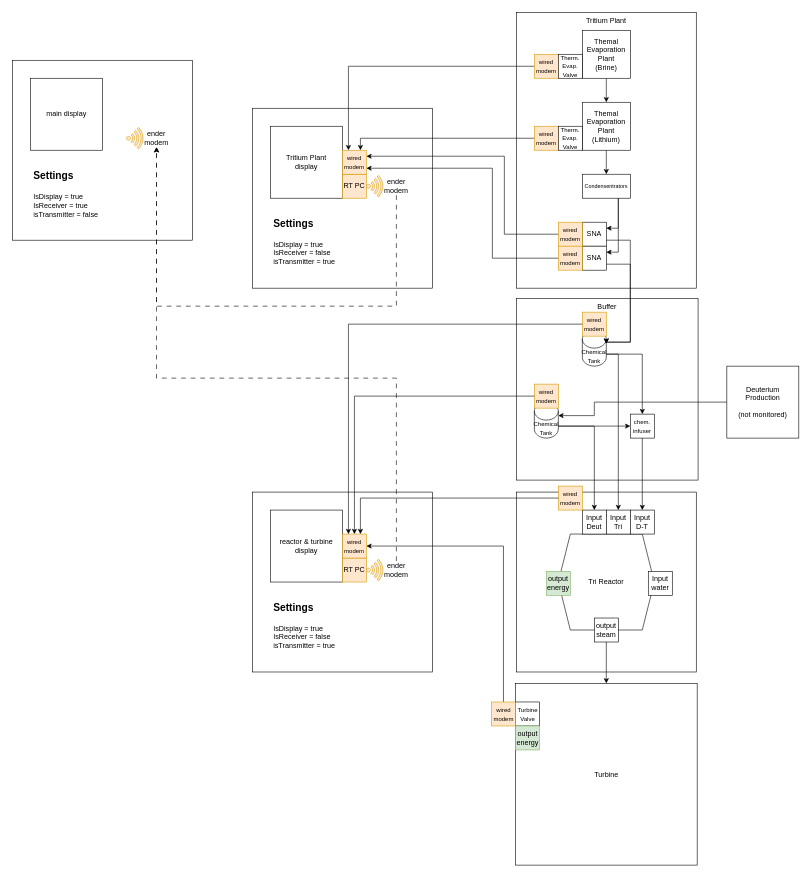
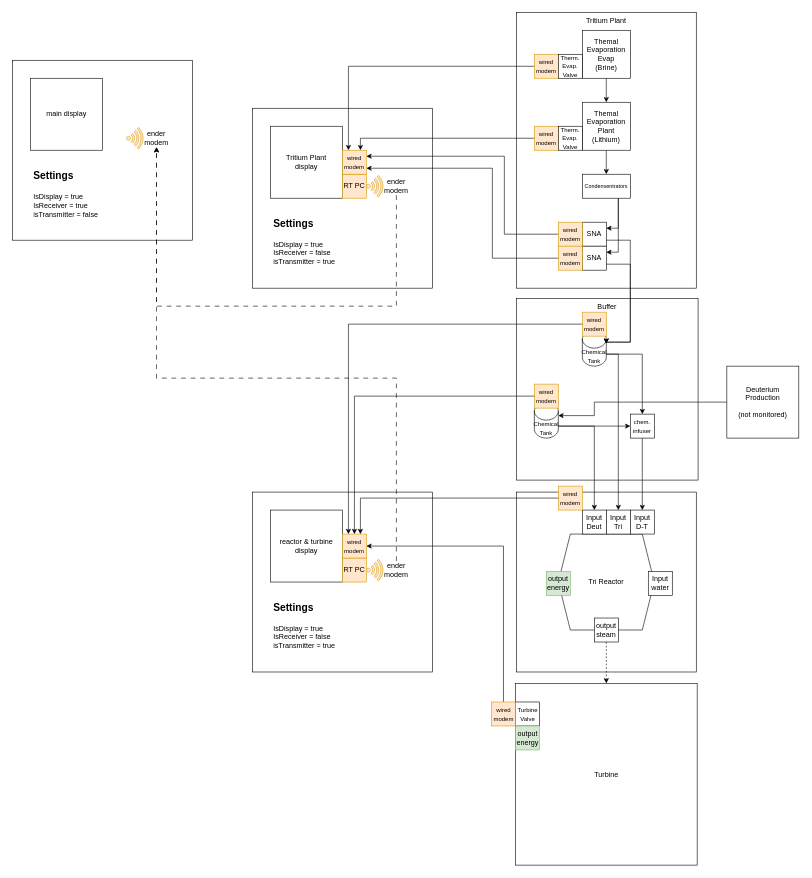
  <mxCell id="0" />
  <mxCell id="1" parent="0" />
  <mxCell id="2" value="Tritium Plant" style="rounded=0;whiteSpace=wrap;html=1;verticalAlign=top;" vertex="1" parent="1"><mxGeometry x="860" y="20" width="300" height="460" as="geometry" /></mxCell>
  <mxCell id="3" value="" style="group;horizontal=0;" vertex="1" connectable="0" parent="1"><mxGeometry x="860" y="497" width="303" height="303" as="geometry" /></mxCell>
  <mxCell id="4" value="Buffer" style="whiteSpace=wrap;html=1;aspect=fixed;verticalAlign=top;" vertex="1" parent="3"><mxGeometry width="303" height="303" as="geometry" /></mxCell>
  <mxCell id="5" value="&lt;font style=&quot;font-size: 10px;&quot;&gt;Chemical Tank&lt;/font&gt;" style="shape=cylinder3;whiteSpace=wrap;html=1;boundedLbl=1;backgroundOutline=1;size=15;" vertex="1" parent="3"><mxGeometry x="30" y="173" width="40" height="60" as="geometry" /></mxCell>
  <mxCell id="6" value="&lt;font style=&quot;font-size: 10px;&quot;&gt;wired modem&lt;/font&gt;" style="whiteSpace=wrap;html=1;aspect=fixed;fillColor=#ffe6cc;strokeColor=#d79b00;" vertex="1" parent="3"><mxGeometry x="30" y="143" width="40" height="40" as="geometry" /></mxCell>
  <mxCell id="7" value="&lt;font style=&quot;font-size: 10px;&quot;&gt;Chemical Tank&lt;/font&gt;" style="shape=cylinder3;whiteSpace=wrap;html=1;boundedLbl=1;backgroundOutline=1;size=15;" vertex="1" parent="3"><mxGeometry x="110" y="53" width="40" height="60" as="geometry" /></mxCell>
  <mxCell id="8" value="&lt;font style=&quot;font-size: 10px;&quot;&gt;wired modem&lt;/font&gt;" style="whiteSpace=wrap;html=1;aspect=fixed;fillColor=#ffe6cc;strokeColor=#d79b00;" vertex="1" parent="3"><mxGeometry x="110" y="23" width="40" height="40" as="geometry" /></mxCell>
  <mxCell id="9" value="&lt;font style=&quot;font-size: 10px;&quot;&gt;chem.&lt;br&gt;infuser&lt;/font&gt;" style="whiteSpace=wrap;html=1;aspect=fixed;" vertex="1" parent="3"><mxGeometry x="190" y="193" width="40" height="40" as="geometry" /></mxCell>
  <mxCell id="10" style="edgeStyle=orthogonalEdgeStyle;rounded=0;orthogonalLoop=1;jettySize=auto;html=1;" edge="1" parent="3" source="5" target="9"><mxGeometry relative="1" as="geometry"><Array as="points"><mxPoint x="130" y="213" /><mxPoint x="130" y="213" /></Array></mxGeometry></mxCell>
  <mxCell id="11" style="edgeStyle=orthogonalEdgeStyle;rounded=0;orthogonalLoop=1;jettySize=auto;html=1;entryX=0.5;entryY=0;entryDx=0;entryDy=0;" edge="1" parent="3" source="7" target="9"><mxGeometry relative="1" as="geometry"><Array as="points"><mxPoint x="210" y="93" /></Array></mxGeometry></mxCell>
  <mxCell id="12" value="" style="group;dashed=1;" vertex="1" connectable="0" parent="1"><mxGeometry x="860" y="810" width="300" height="310" as="geometry" /></mxCell>
  <mxCell id="13" value="" style="whiteSpace=wrap;html=1;aspect=fixed;" vertex="1" parent="12"><mxGeometry y="10" width="300" height="300" as="geometry" /></mxCell>
  <mxCell id="14" value="" style="group" vertex="1" connectable="0" parent="12"><mxGeometry x="70" width="190" height="240" as="geometry" /></mxCell>
  <mxCell id="15" value="Tri Reactor" style="shape=hexagon;perimeter=hexagonPerimeter2;whiteSpace=wrap;html=1;fixedSize=1;" vertex="1" parent="14"><mxGeometry y="80" width="160" height="160" as="geometry" /></mxCell>
  <mxCell id="16" value="Input Deut" style="whiteSpace=wrap;html=1;aspect=fixed;" vertex="1" parent="14"><mxGeometry x="40" y="40" width="40" height="40" as="geometry" /></mxCell>
  <mxCell id="17" value="Input Tri" style="whiteSpace=wrap;html=1;aspect=fixed;" vertex="1" parent="14"><mxGeometry x="80" y="40" width="40" height="40" as="geometry" /></mxCell>
  <mxCell id="18" value="Input D-T" style="whiteSpace=wrap;html=1;aspect=fixed;" vertex="1" parent="14"><mxGeometry x="120" y="40" width="40" height="40" as="geometry" /></mxCell>
  <mxCell id="19" value="Input water" style="whiteSpace=wrap;html=1;aspect=fixed;" vertex="1" parent="14"><mxGeometry x="150" y="142.15" width="40" height="40" as="geometry" /></mxCell>
  <mxCell id="20" value="&lt;font style=&quot;font-size: 10px;&quot;&gt;wired modem&lt;/font&gt;" style="whiteSpace=wrap;html=1;aspect=fixed;fillColor=#ffe6cc;strokeColor=#d79b00;" vertex="1" parent="14"><mxGeometry width="40" height="40" as="geometry" /></mxCell>
  <mxCell id="21" value="output energy" style="whiteSpace=wrap;html=1;aspect=fixed;fillColor=#d5e8d4;strokeColor=#82b366;" vertex="1" parent="14"><mxGeometry x="-20" y="142.15" width="40" height="40" as="geometry" /></mxCell>
  <mxCell id="22" value="output steam" style="whiteSpace=wrap;html=1;aspect=fixed;" vertex="1" parent="12"><mxGeometry x="130" y="220" width="40" height="40" as="geometry" /></mxCell>
  <mxCell id="23" value="" style="rounded=0;whiteSpace=wrap;html=1;" vertex="1" parent="1"><mxGeometry x="420" y="180" width="300" height="300" as="geometry" /></mxCell>
  <mxCell id="24" value="Tritium Plant&lt;br&gt;display" style="whiteSpace=wrap;html=1;aspect=fixed;" vertex="1" parent="1"><mxGeometry x="450" y="210" width="120" height="120" as="geometry" /></mxCell>
  <mxCell id="25" value="RT PC" style="whiteSpace=wrap;html=1;aspect=fixed;fillColor=#ffe6cc;strokeColor=#d79b00;" vertex="1" parent="1"><mxGeometry x="570" y="290" width="40" height="40" as="geometry" /></mxCell>
  <mxCell id="26" value="" style="sketch=0;aspect=fixed;pointerEvents=1;shadow=0;dashed=0;html=1;strokeColor=#d79b00;labelPosition=center;verticalLabelPosition=bottom;verticalAlign=top;align=center;fillColor=#ffe6cc;shape=mxgraph.mscae.enterprise.wireless_connection" vertex="1" parent="1"><mxGeometry x="610" y="292.15" width="30" height="35.71" as="geometry" /></mxCell>
  <mxCell id="27" value="ender modem" style="text;html=1;strokeColor=none;fillColor=none;align=center;verticalAlign=middle;whiteSpace=wrap;rounded=0;" vertex="1" parent="1"><mxGeometry x="630" y="295" width="60" height="30" as="geometry" /></mxCell>
  <mxCell id="28" value="&lt;h1&gt;&lt;font style=&quot;font-size: 17px;&quot;&gt;Settings&lt;/font&gt;&lt;/h1&gt;&lt;p&gt;IsDisplay = true&lt;br&gt;IsReceiver = false&lt;br&gt;isTransmitter = true&lt;/p&gt;" style="text;html=1;strokeColor=none;fillColor=none;spacing=5;spacingTop=-20;whiteSpace=wrap;overflow=hidden;rounded=0;" vertex="1" parent="1"><mxGeometry x="450" y="350" width="240" height="100" as="geometry" /></mxCell>
  <mxCell id="29" value="&lt;font style=&quot;font-size: 10px;&quot;&gt;wired modem&lt;/font&gt;" style="whiteSpace=wrap;html=1;aspect=fixed;fillColor=#ffe6cc;strokeColor=#d79b00;" vertex="1" parent="1"><mxGeometry x="570" y="250" width="40" height="40" as="geometry" /></mxCell>
  <mxCell id="30" value="" style="rounded=0;whiteSpace=wrap;html=1;" vertex="1" parent="1"><mxGeometry x="20" y="100" width="300" height="300" as="geometry" /></mxCell>
  <mxCell id="31" value="main display" style="whiteSpace=wrap;html=1;aspect=fixed;" vertex="1" parent="1"><mxGeometry x="50" y="130" width="120" height="120" as="geometry" /></mxCell>
  <mxCell id="32" value="" style="sketch=0;aspect=fixed;pointerEvents=1;shadow=0;dashed=0;html=1;strokeColor=#d79b00;labelPosition=center;verticalLabelPosition=bottom;verticalAlign=top;align=center;fillColor=#ffe6cc;shape=mxgraph.mscae.enterprise.wireless_connection" vertex="1" parent="1"><mxGeometry x="210" y="212.15" width="30" height="35.71" as="geometry" /></mxCell>
  <mxCell id="33" value="ender modem" style="text;html=1;strokeColor=none;fillColor=none;align=center;verticalAlign=middle;whiteSpace=wrap;rounded=0;" vertex="1" parent="1"><mxGeometry x="230" y="215" width="60" height="30" as="geometry" /></mxCell>
  <mxCell id="34" value="&lt;h1&gt;&lt;font style=&quot;font-size: 17px;&quot;&gt;Settings&lt;/font&gt;&lt;/h1&gt;&lt;p&gt;IsDisplay = true&lt;br&gt;IsReceiver = true&lt;br&gt;isTransmitter = false&lt;/p&gt;" style="text;html=1;strokeColor=none;fillColor=none;spacing=5;spacingTop=-20;whiteSpace=wrap;overflow=hidden;rounded=0;" vertex="1" parent="1"><mxGeometry x="50" y="270" width="240" height="100" as="geometry" /></mxCell>
  <mxCell id="35" value="" style="rounded=0;whiteSpace=wrap;html=1;" vertex="1" parent="1"><mxGeometry x="420" y="820" width="300" height="300" as="geometry" /></mxCell>
  <mxCell id="36" value="reactor &amp;amp; turbine display" style="whiteSpace=wrap;html=1;aspect=fixed;" vertex="1" parent="1"><mxGeometry x="450" y="850" width="120" height="120" as="geometry" /></mxCell>
  <mxCell id="37" value="RT PC" style="whiteSpace=wrap;html=1;aspect=fixed;fillColor=#ffe6cc;strokeColor=#d79b00;" vertex="1" parent="1"><mxGeometry x="570" y="930" width="40" height="40" as="geometry" /></mxCell>
  <mxCell id="38" value="" style="sketch=0;aspect=fixed;pointerEvents=1;shadow=0;dashed=0;html=1;strokeColor=#d79b00;labelPosition=center;verticalLabelPosition=bottom;verticalAlign=top;align=center;fillColor=#ffe6cc;shape=mxgraph.mscae.enterprise.wireless_connection" vertex="1" parent="1"><mxGeometry x="610" y="932.15" width="30" height="35.71" as="geometry" /></mxCell>
  <mxCell id="39" value="ender modem" style="text;html=1;strokeColor=none;fillColor=none;align=center;verticalAlign=middle;whiteSpace=wrap;rounded=0;" vertex="1" parent="1"><mxGeometry x="630" y="935" width="60" height="30" as="geometry" /></mxCell>
  <mxCell id="40" value="&lt;h1&gt;&lt;font style=&quot;font-size: 17px;&quot;&gt;Settings&lt;/font&gt;&lt;/h1&gt;&lt;p&gt;IsDisplay = true&lt;br&gt;IsReceiver = false&lt;br&gt;isTransmitter = true&lt;/p&gt;" style="text;html=1;strokeColor=none;fillColor=none;spacing=5;spacingTop=-20;whiteSpace=wrap;overflow=hidden;rounded=0;" vertex="1" parent="1"><mxGeometry x="450" y="990" width="240" height="100" as="geometry" /></mxCell>
  <mxCell id="41" value="&lt;font style=&quot;font-size: 10px;&quot;&gt;wired modem&lt;/font&gt;" style="whiteSpace=wrap;html=1;aspect=fixed;fillColor=#ffe6cc;strokeColor=#d79b00;" vertex="1" parent="1"><mxGeometry x="570" y="890" width="40" height="40" as="geometry" /></mxCell>
  <mxCell id="42" value="" style="edgeStyle=orthogonalEdgeStyle;rounded=0;orthogonalLoop=1;jettySize=auto;html=1;" edge="1" parent="1" source="43" target="45"><mxGeometry relative="1" as="geometry" /></mxCell>
- <mxCell id="43" value="Themal Evaporation Plant&lt;br&gt;(Brine)" style="whiteSpace=wrap;html=1;aspect=fixed;" vertex="1" parent="1"><mxGeometry x="970" y="50" width="80" height="80" as="geometry" /></mxCell>
+ <mxCell id="43" value="Themal Evaporation Evap&lt;br&gt;(Brine)" style="whiteSpace=wrap;html=1;aspect=fixed;" vertex="1" parent="1"><mxGeometry x="970" y="50" width="80" height="80" as="geometry" /></mxCell>
  <mxCell id="44" value="" style="edgeStyle=orthogonalEdgeStyle;rounded=0;orthogonalLoop=1;jettySize=auto;html=1;" edge="1" parent="1" source="45" target="48"><mxGeometry relative="1" as="geometry" /></mxCell>
  <mxCell id="45" value="Themal Evaporation Plant&lt;br&gt;(Lithium)" style="whiteSpace=wrap;html=1;aspect=fixed;" vertex="1" parent="1"><mxGeometry x="970" y="170" width="80" height="80" as="geometry" /></mxCell>
  <mxCell id="46" style="edgeStyle=orthogonalEdgeStyle;rounded=0;orthogonalLoop=1;jettySize=auto;html=1;entryX=1;entryY=0.25;entryDx=0;entryDy=0;" edge="1" parent="1" source="48" target="52"><mxGeometry relative="1" as="geometry"><Array as="points"><mxPoint x="1030" y="380" /></Array></mxGeometry></mxCell>
  <mxCell id="47" style="edgeStyle=orthogonalEdgeStyle;rounded=0;orthogonalLoop=1;jettySize=auto;html=1;entryX=1;entryY=0.25;entryDx=0;entryDy=0;" edge="1" parent="1" source="48" target="53"><mxGeometry relative="1" as="geometry"><Array as="points"><mxPoint x="1030" y="420" /></Array></mxGeometry></mxCell>
  <mxCell id="48" value="&lt;font style=&quot;font-size: 9px;&quot;&gt;Condensentrators&lt;/font&gt;" style="rounded=0;whiteSpace=wrap;html=1;" vertex="1" parent="1"><mxGeometry x="970" y="290" width="80" height="40" as="geometry" /></mxCell>
  <mxCell id="49" style="edgeStyle=orthogonalEdgeStyle;rounded=0;orthogonalLoop=1;jettySize=auto;html=1;entryX=0.5;entryY=0;entryDx=0;entryDy=0;" edge="1" parent="1" source="6" target="41"><mxGeometry relative="1" as="geometry"><mxPoint x="600" y="890" as="targetPoint" /></mxGeometry></mxCell>
  <mxCell id="50" style="edgeStyle=orthogonalEdgeStyle;rounded=0;orthogonalLoop=1;jettySize=auto;html=1;entryX=0.25;entryY=0;entryDx=0;entryDy=0;" edge="1" parent="1" source="8" target="41"><mxGeometry relative="1" as="geometry"><mxPoint x="580" y="930" as="targetPoint" /><Array as="points"><mxPoint x="580" y="540" /></Array></mxGeometry></mxCell>
  <mxCell id="51" style="edgeStyle=orthogonalEdgeStyle;rounded=0;orthogonalLoop=1;jettySize=auto;html=1;entryX=0.75;entryY=0;entryDx=0;entryDy=0;" edge="1" parent="1" source="20" target="41"><mxGeometry relative="1" as="geometry"><mxPoint x="610" y="930" as="targetPoint" /><Array as="points"><mxPoint x="600" y="830" /></Array></mxGeometry></mxCell>
  <mxCell id="52" value="SNA" style="whiteSpace=wrap;html=1;aspect=fixed;" vertex="1" parent="1"><mxGeometry x="970" y="370" width="40" height="40" as="geometry" /></mxCell>
  <mxCell id="53" value="SNA" style="whiteSpace=wrap;html=1;aspect=fixed;" vertex="1" parent="1"><mxGeometry x="970" y="410" width="40" height="40" as="geometry" /></mxCell>
  <mxCell id="54" style="edgeStyle=orthogonalEdgeStyle;rounded=0;orthogonalLoop=1;jettySize=auto;html=1;entryX=1;entryY=0.25;entryDx=0;entryDy=0;" edge="1" parent="1" source="55" target="29"><mxGeometry relative="1" as="geometry"><Array as="points"><mxPoint x="840" y="390" /><mxPoint x="840" y="260" /></Array></mxGeometry></mxCell>
  <mxCell id="55" value="&lt;font style=&quot;font-size: 10px;&quot;&gt;wired modem&lt;/font&gt;" style="whiteSpace=wrap;html=1;aspect=fixed;fillColor=#ffe6cc;strokeColor=#d79b00;" vertex="1" parent="1"><mxGeometry x="930" y="370" width="40" height="40" as="geometry" /></mxCell>
  <mxCell id="56" style="edgeStyle=orthogonalEdgeStyle;rounded=0;orthogonalLoop=1;jettySize=auto;html=1;entryX=1;entryY=0.75;entryDx=0;entryDy=0;" edge="1" parent="1" source="57" target="29"><mxGeometry relative="1" as="geometry"><Array as="points"><mxPoint x="820" y="430" /><mxPoint x="820" y="280" /></Array></mxGeometry></mxCell>
  <mxCell id="57" value="&lt;font style=&quot;font-size: 10px;&quot;&gt;wired modem&lt;/font&gt;" style="whiteSpace=wrap;html=1;aspect=fixed;fillColor=#ffe6cc;strokeColor=#d79b00;" vertex="1" parent="1"><mxGeometry x="930" y="410" width="40" height="40" as="geometry" /></mxCell>
  <mxCell id="58" style="edgeStyle=orthogonalEdgeStyle;rounded=0;orthogonalLoop=1;jettySize=auto;html=1;entryX=0.75;entryY=0;entryDx=0;entryDy=0;" edge="1" parent="1" source="59" target="29"><mxGeometry relative="1" as="geometry" /></mxCell>
  <mxCell id="59" value="&lt;font style=&quot;font-size: 10px;&quot;&gt;wired modem&lt;/font&gt;" style="whiteSpace=wrap;html=1;aspect=fixed;fillColor=#ffe6cc;strokeColor=#d79b00;" vertex="1" parent="1"><mxGeometry x="890" y="210" width="40" height="40" as="geometry" /></mxCell>
  <mxCell id="60" style="edgeStyle=orthogonalEdgeStyle;rounded=0;orthogonalLoop=1;jettySize=auto;html=1;entryX=0.25;entryY=0;entryDx=0;entryDy=0;" edge="1" parent="1" source="61" target="29"><mxGeometry relative="1" as="geometry" /></mxCell>
  <mxCell id="61" value="&lt;font style=&quot;font-size: 10px;&quot;&gt;wired modem&lt;/font&gt;" style="whiteSpace=wrap;html=1;aspect=fixed;fillColor=#ffe6cc;strokeColor=#d79b00;" vertex="1" parent="1"><mxGeometry x="890" y="90" width="40" height="40" as="geometry" /></mxCell>
  <mxCell id="62" value="&lt;font style=&quot;font-size: 10px;&quot;&gt;Therm.&lt;br&gt;Evap.&lt;br&gt;Valve&lt;br&gt;&lt;/font&gt;" style="whiteSpace=wrap;html=1;aspect=fixed;" vertex="1" parent="1"><mxGeometry x="930" y="210" width="40" height="40" as="geometry" /></mxCell>
  <mxCell id="63" value="&lt;font style=&quot;font-size: 10px;&quot;&gt;Therm.&lt;br&gt;Evap.&lt;br&gt;Valve&lt;br&gt;&lt;/font&gt;" style="whiteSpace=wrap;html=1;aspect=fixed;" vertex="1" parent="1"><mxGeometry x="930" y="90" width="40" height="40" as="geometry" /></mxCell>
  <mxCell id="64" style="edgeStyle=orthogonalEdgeStyle;rounded=0;orthogonalLoop=1;jettySize=auto;html=1;" edge="1" parent="1" source="5" target="16"><mxGeometry relative="1" as="geometry"><Array as="points"><mxPoint x="990" y="710" /></Array></mxGeometry></mxCell>
  <mxCell id="65" style="edgeStyle=orthogonalEdgeStyle;rounded=0;orthogonalLoop=1;jettySize=auto;html=1;" edge="1" parent="1" source="7" target="17"><mxGeometry relative="1" as="geometry"><Array as="points"><mxPoint x="1030" y="590" /></Array></mxGeometry></mxCell>
  <mxCell id="66" style="edgeStyle=orthogonalEdgeStyle;rounded=0;orthogonalLoop=1;jettySize=auto;html=1;" edge="1" parent="1" source="9" target="18"><mxGeometry relative="1" as="geometry" /></mxCell>
  <mxCell id="67" style="edgeStyle=orthogonalEdgeStyle;rounded=0;orthogonalLoop=1;jettySize=auto;html=1;entryX=1;entryY=0;entryDx=0;entryDy=22.5;entryPerimeter=0;" edge="1" parent="1" source="53" target="7"><mxGeometry relative="1" as="geometry"><Array as="points"><mxPoint x="1050" y="440" /><mxPoint x="1050" y="570" /><mxPoint x="1010" y="570" /></Array></mxGeometry></mxCell>
  <mxCell id="68" style="edgeStyle=orthogonalEdgeStyle;rounded=0;orthogonalLoop=1;jettySize=auto;html=1;entryX=1;entryY=0;entryDx=0;entryDy=22.5;entryPerimeter=0;" edge="1" parent="1" source="52" target="7"><mxGeometry relative="1" as="geometry"><Array as="points"><mxPoint x="1050" y="400" /><mxPoint x="1050" y="570" /><mxPoint x="1010" y="570" /></Array></mxGeometry></mxCell>
  <mxCell id="69" value="Deuterium&lt;br&gt;Production&lt;br&gt;&lt;br&gt;(not monitored)" style="whiteSpace=wrap;html=1;aspect=fixed;" vertex="1" parent="1"><mxGeometry x="1211" y="610" width="120" height="120" as="geometry" /></mxCell>
  <mxCell id="70" style="edgeStyle=orthogonalEdgeStyle;rounded=0;orthogonalLoop=1;jettySize=auto;html=1;entryX=1;entryY=0;entryDx=0;entryDy=22.5;entryPerimeter=0;" edge="1" parent="1" source="69" target="5"><mxGeometry relative="1" as="geometry"><Array as="points"><mxPoint x="990" y="670" /><mxPoint x="990" y="693" /><mxPoint x="930" y="693" /></Array></mxGeometry></mxCell>
  <mxCell id="71" value="" style="endArrow=classic;html=1;rounded=0;exitX=0.5;exitY=0;exitDx=0;exitDy=0;entryX=0.5;entryY=1;entryDx=0;entryDy=0;dashed=1;dashPattern=8 8;" edge="1" parent="1" source="39" target="33"><mxGeometry width="50" height="50" relative="1" as="geometry"><mxPoint x="720" y="580" as="sourcePoint" /><mxPoint x="770" y="530" as="targetPoint" /><Array as="points"><mxPoint x="660" y="630" /><mxPoint x="260" y="630" /></Array></mxGeometry></mxCell>
  <mxCell id="72" style="edgeStyle=orthogonalEdgeStyle;rounded=0;orthogonalLoop=1;jettySize=auto;html=1;entryX=0.5;entryY=1;entryDx=0;entryDy=0;dashed=1;dashPattern=8 8;" edge="1" parent="1" source="27" target="33"><mxGeometry relative="1" as="geometry"><Array as="points"><mxPoint x="660" y="510" /><mxPoint x="260" y="510" /></Array></mxGeometry></mxCell>
  <mxCell id="73" style="edgeStyle=orthogonalEdgeStyle;rounded=0;orthogonalLoop=1;jettySize=auto;html=1;entryX=1;entryY=0.5;entryDx=0;entryDy=0;" edge="1" parent="1" source="78" target="41"><mxGeometry relative="1" as="geometry"><Array as="points"><mxPoint x="838" y="910" /></Array></mxGeometry></mxCell>
- <mxCell id="74" style="edgeStyle=orthogonalEdgeStyle;rounded=0;orthogonalLoop=1;jettySize=auto;html=1;" edge="1" parent="1" source="22" target="76"><mxGeometry relative="1" as="geometry" /></mxCell>
+ <mxCell id="74" style="edgeStyle=orthogonalEdgeStyle;rounded=0;orthogonalLoop=1;jettySize=auto;html=1;dashed=1;" edge="1" parent="1" source="22" target="76"><mxGeometry relative="1" as="geometry" /></mxCell>
  <mxCell id="75" value="" style="group" vertex="1" connectable="0" parent="1"><mxGeometry x="818.5" y="1139" width="343" height="303" as="geometry" /></mxCell>
  <mxCell id="76" value="Turbine" style="whiteSpace=wrap;html=1;aspect=fixed;" vertex="1" parent="75"><mxGeometry x="40" width="303" height="303" as="geometry" /></mxCell>
  <mxCell id="77" value="&lt;font style=&quot;font-size: 10px;&quot;&gt;Turbine Valve&lt;br&gt;&lt;/font&gt;" style="whiteSpace=wrap;html=1;aspect=fixed;" vertex="1" parent="75"><mxGeometry x="40" y="31" width="40" height="40" as="geometry" /></mxCell>
  <mxCell id="78" value="&lt;font style=&quot;font-size: 10px;&quot;&gt;wired modem&lt;/font&gt;" style="whiteSpace=wrap;html=1;aspect=fixed;fillColor=#ffe6cc;strokeColor=#d79b00;" vertex="1" parent="75"><mxGeometry y="31" width="40" height="40" as="geometry" /></mxCell>
  <mxCell id="79" value="output energy" style="whiteSpace=wrap;html=1;aspect=fixed;fillColor=#d5e8d4;strokeColor=#82b366;" vertex="1" parent="75"><mxGeometry x="40" y="71" width="40" height="40" as="geometry" /></mxCell>
